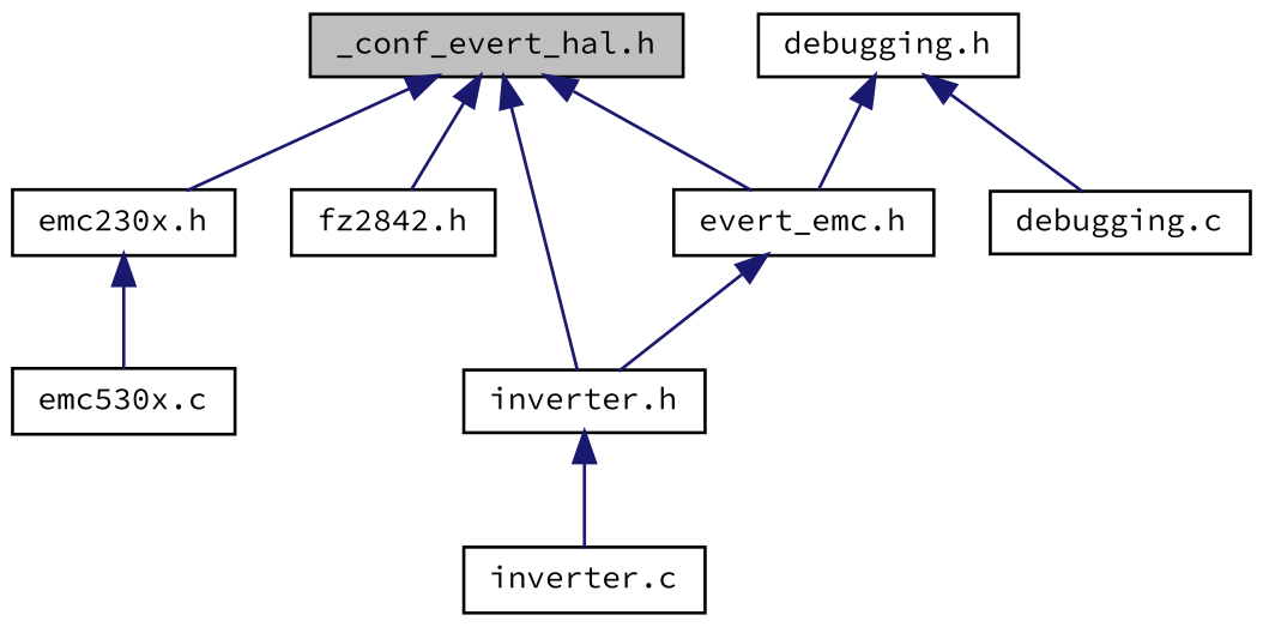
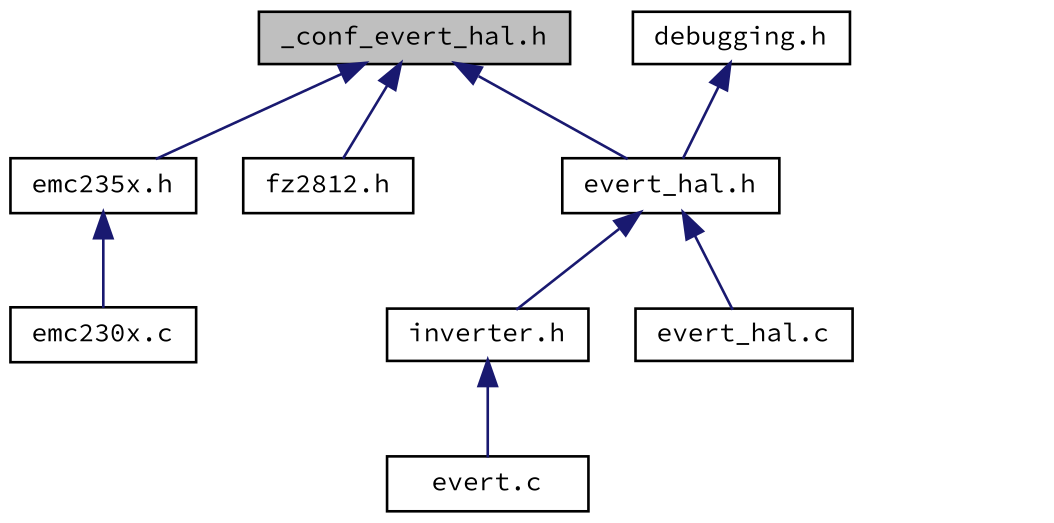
  digraph {
    fontname="Source Code Pro"
    node [color=black fillcolor=white fontname="Source Code Pro" fontsize=10 shape=record style=filled]
    edge [color=midnightblue dir=back fontname="Source Code Pro" fontsize=10 labelfontname=Helvetica labelfontsize=10 style=solid]
    n1 [fillcolor=grey75 fontcolor=black height=0.2 label="_conf_evert_hal.h" width=0.4]
-   n2 [height=0.2 label="evert_emc.h" width=0.4]
+   n2 [height=0.2 label="evert_hal.h" width=0.4]
    n3 [height=0.2 label="inverter.h" width=0.4]
-   n4 [height=0.2 label="emc230x.h" width=0.4]
-   n5 [height=0.2 label="fz2842.h" width=0.4]
+   n4 [height=0.2 label="emc235x.h" width=0.4]
+   n5 [height=0.2 label="fz2812.h" width=0.4]
    n6 [height=0.2 label="debugging.h" width=0.4]
-   n7 [height=0.2 label="debugging.c" width=0.4]
-   n9 [height=0.2 label="inverter.c" width=0.4]
-   n10 [height=0.2 label="emc530x.c" width=0.4]
+   n8 [height=0.2 label="evert_hal.c" width=0.4]
+   n9 [height=0.2 label="evert.c" width=0.4]
+   n10 [height=0.2 label="emc230x.c" width=0.4]
    n1 -> n2
-   n1 -> n3
    n1 -> n4
    n1 -> n5
    n2 -> n3
+   n2 -> n8
    n3 -> n9
    n4 -> n10
    n6 -> n2
-   n6 -> n7
  }
